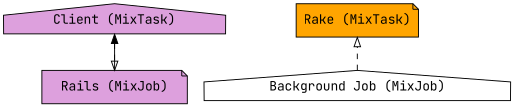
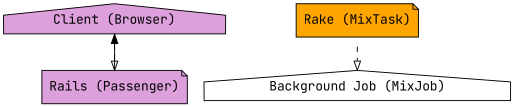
  digraph {
    concentrate=true
    fontname="JetBrains Mono"
    node [fillcolor=plum fontname="JetBrains Mono" shape=house style=filled]
    edge [arrowhead=onormal fontname="JetBrains Mono" style=dashed]
-   n1 [label="Client (MixTask)"]
-   n2 [label="Rails (MixJob)" shape=note]
+   n1 [label="Client (Browser)"]
+   n2 [label="Rails (Passenger)" shape=note]
    n3 [fillcolor=orange label="Rake (MixTask)" shape=note]
    n4 [fillcolor=white label="Background Job (MixJob)"]
    n1 -> n2
    n2 -> n1 [arrowhead="" style=""]
-   n4 -> n3
+   n3 -> n4
  }
